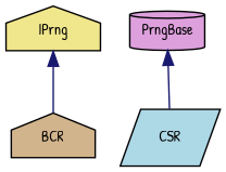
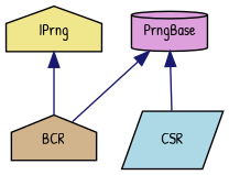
  digraph {
    fontname="Patrick Hand"
    node [color=black fontname="Patrick Hand" fontsize=10 shape=house style=filled]
    edge [color=midnightblue dir=back fontname="Patrick Hand" fontsize=10 labelfontname=Helvetica labelfontsize=10 style=solid]
    n1 [fillcolor=khaki fontcolor=black height=0.2 label=IPrng width=0.4]
    n2 [fillcolor=tan height=0.2 label=BCR width=0.4]
    n3 [fillcolor=plum height=0.2 label=PrngBase shape=cylinder width=0.4]
    n4 [fillcolor=lightblue height=0.2 label=CSR shape=parallelogram width=0.4]
    n1 -> n2
+   n3 -> n2
    n3 -> n4
  }
